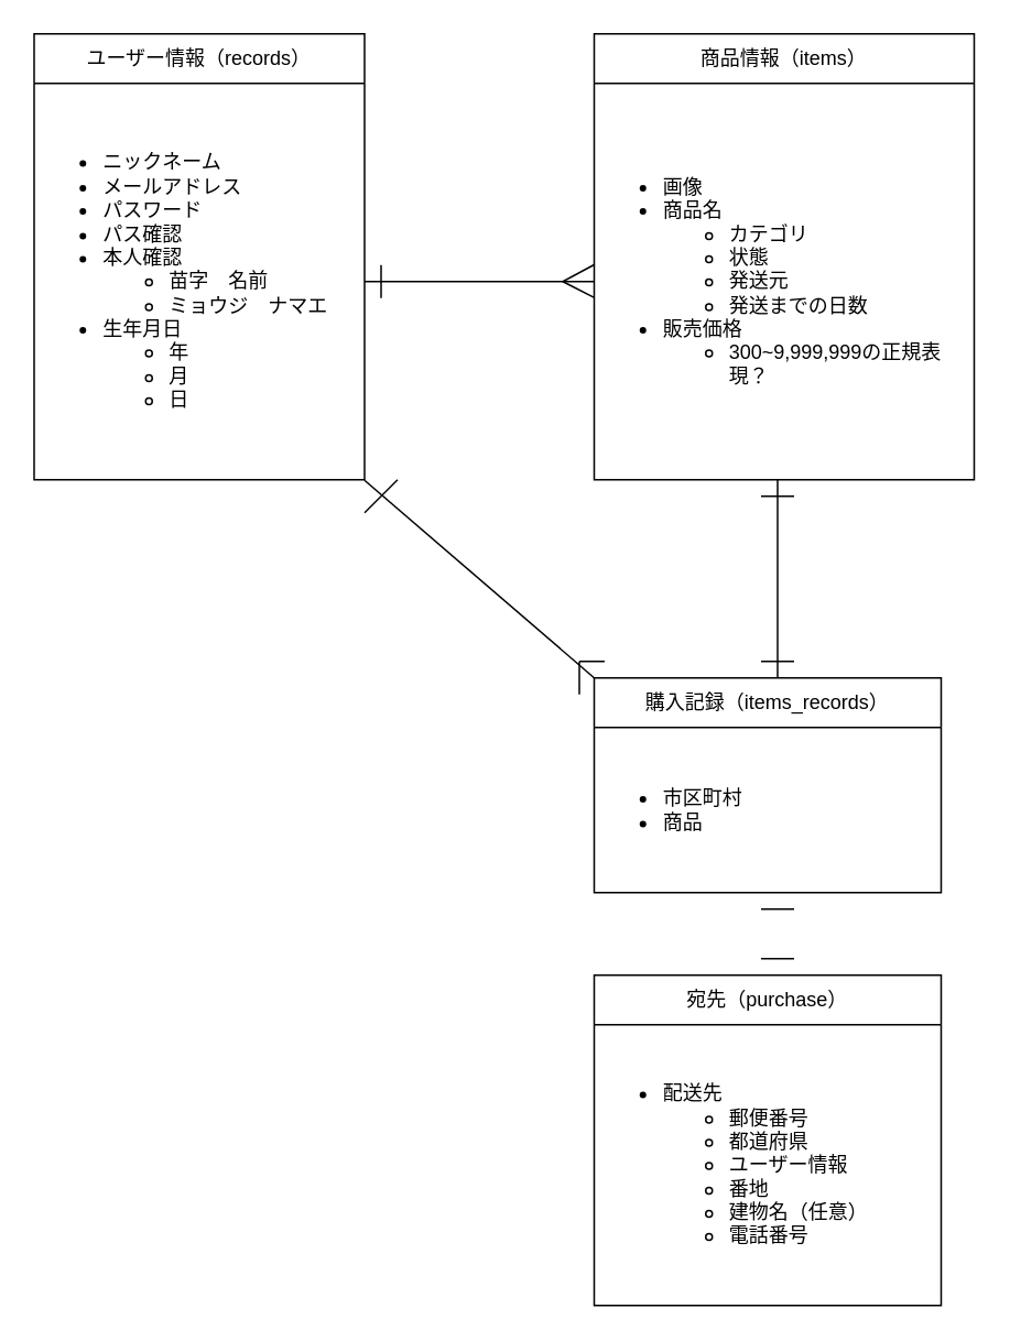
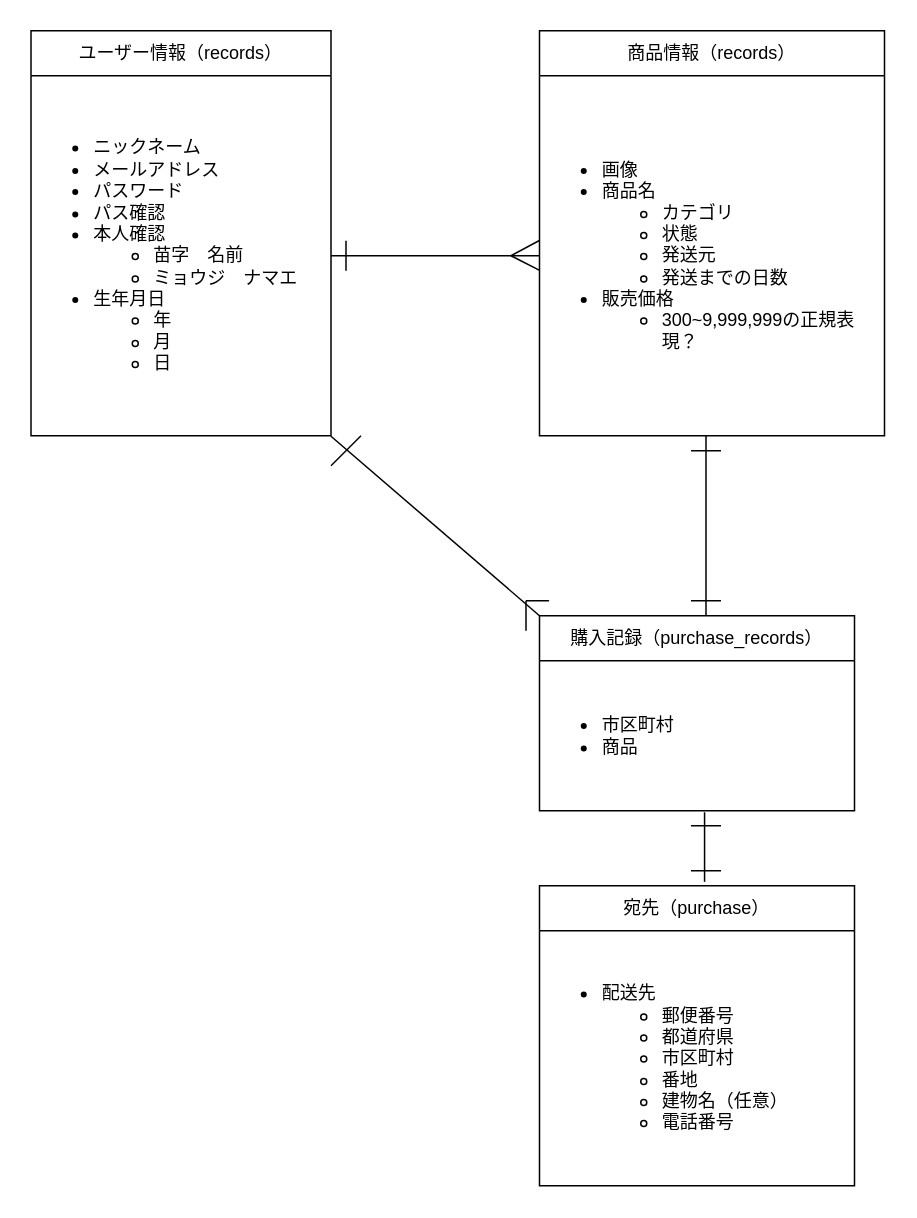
  <mxCell id="0" />
  <mxCell id="1" parent="0" />
  <mxCell id="2" value="ユーザー情報（records）" style="swimlane;fontStyle=0;childLayout=stackLayout;horizontal=1;startSize=30;horizontalStack=0;resizeParent=1;resizeParentMax=0;resizeLast=0;collapsible=1;marginBottom=0;whiteSpace=wrap;html=1;" parent="1" vertex="1"><mxGeometry x="20" y="20" width="200" height="270" as="geometry" /></mxCell>
  <mxCell id="3" value="&lt;ul&gt;&lt;li&gt;ニックネーム&lt;/li&gt;&lt;li&gt;メールアドレス&lt;/li&gt;&lt;li&gt;パスワード&lt;/li&gt;&lt;li&gt;パス確認&lt;/li&gt;&lt;li&gt;本人確認&lt;br&gt;&lt;/li&gt;&lt;ul&gt;&lt;li&gt;苗字　名前&lt;/li&gt;&lt;li&gt;ミョウジ　ナマエ&lt;/li&gt;&lt;/ul&gt;&lt;li&gt;生年月日&lt;br&gt;&lt;/li&gt;&lt;ul&gt;&lt;li&gt;年&lt;/li&gt;&lt;li&gt;月&lt;/li&gt;&lt;li&gt;日&lt;/li&gt;&lt;/ul&gt;&lt;/ul&gt;" style="text;strokeColor=none;fillColor=none;html=1;whiteSpace=wrap;verticalAlign=middle;overflow=hidden;" parent="2" vertex="1"><mxGeometry y="30" width="200" height="240" as="geometry" /></mxCell>
- <mxCell id="4" value="商品情報（items）" style="swimlane;fontStyle=0;childLayout=stackLayout;horizontal=1;startSize=30;horizontalStack=0;resizeParent=1;resizeParentMax=0;resizeLast=0;collapsible=1;marginBottom=0;whiteSpace=wrap;html=1;" parent="1" vertex="1"><mxGeometry x="359" y="20" width="230" height="270" as="geometry" /></mxCell>
+ <mxCell id="4" value="商品情報（records）" style="swimlane;fontStyle=0;childLayout=stackLayout;horizontal=1;startSize=30;horizontalStack=0;resizeParent=1;resizeParentMax=0;resizeLast=0;collapsible=1;marginBottom=0;whiteSpace=wrap;html=1;" parent="1" vertex="1"><mxGeometry x="359" y="20" width="230" height="270" as="geometry" /></mxCell>
  <mxCell id="5" value="&lt;ul&gt;&lt;li&gt;画像&lt;/li&gt;&lt;li&gt;商品名&lt;/li&gt;&lt;ul&gt;&lt;li&gt;カテゴリ&lt;/li&gt;&lt;li&gt;状態&lt;/li&gt;&lt;li&gt;&lt;span style=&quot;background-color: initial;&quot;&gt;発送元&lt;/span&gt;&lt;br&gt;&lt;/li&gt;&lt;li&gt;&lt;span style=&quot;background-color: initial;&quot;&gt;発送までの日数&lt;/span&gt;&lt;br&gt;&lt;/li&gt;&lt;/ul&gt;&lt;li&gt;販売価格&lt;/li&gt;&lt;ul&gt;&lt;li&gt;300~9,999,999の正規表現？&lt;/li&gt;&lt;/ul&gt;&lt;/ul&gt;" style="text;strokeColor=none;fillColor=none;html=1;whiteSpace=wrap;verticalAlign=middle;overflow=hidden;" parent="4" vertex="1"><mxGeometry y="30" width="230" height="240" as="geometry" /></mxCell>
  <mxCell id="6" style="edgeStyle=none;html=1;exitX=1;exitY=0.5;exitDx=0;exitDy=0;" parent="1" source="3" edge="1"><mxGeometry relative="1" as="geometry"><mxPoint x="220" y="170" as="targetPoint" /></mxGeometry></mxCell>
  <mxCell id="7" value="宛先（purchase）" style="swimlane;fontStyle=0;childLayout=stackLayout;horizontal=1;startSize=30;horizontalStack=0;resizeParent=1;resizeParentMax=0;resizeLast=0;collapsible=1;marginBottom=0;whiteSpace=wrap;html=1;" parent="1" vertex="1"><mxGeometry x="359" y="590" width="210" height="200" as="geometry" /></mxCell>
- <mxCell id="8" value="&lt;ul&gt;&lt;li&gt;&lt;span style=&quot;background-color: initial;&quot;&gt;配送先&lt;/span&gt;&lt;br&gt;&lt;/li&gt;&lt;ul&gt;&lt;li&gt;郵便番号&lt;/li&gt;&lt;li&gt;都道府県&lt;/li&gt;&lt;li&gt;ユーザー情報&lt;/li&gt;&lt;li&gt;番地&lt;/li&gt;&lt;li&gt;建物名（任意）&lt;/li&gt;&lt;li&gt;電話番号&lt;/li&gt;&lt;/ul&gt;&lt;/ul&gt;" style="text;strokeColor=none;fillColor=none;html=1;whiteSpace=wrap;verticalAlign=middle;overflow=hidden;" parent="7" vertex="1"><mxGeometry y="30" width="210" height="170" as="geometry" /></mxCell>
- <mxCell id="9" value="購入記録（items_records）" style="swimlane;fontStyle=0;childLayout=stackLayout;horizontal=1;startSize=30;horizontalStack=0;resizeParent=1;resizeParentMax=0;resizeLast=0;collapsible=1;marginBottom=0;whiteSpace=wrap;html=1;" vertex="1" parent="1"><mxGeometry x="359" y="410" width="210" height="130" as="geometry" /></mxCell>
+ <mxCell id="8" value="&lt;ul&gt;&lt;li&gt;&lt;span style=&quot;background-color: initial;&quot;&gt;配送先&lt;/span&gt;&lt;br&gt;&lt;/li&gt;&lt;ul&gt;&lt;li&gt;郵便番号&lt;/li&gt;&lt;li&gt;都道府県&lt;/li&gt;&lt;li&gt;市区町村&lt;/li&gt;&lt;li&gt;番地&lt;/li&gt;&lt;li&gt;建物名（任意）&lt;/li&gt;&lt;li&gt;電話番号&lt;/li&gt;&lt;/ul&gt;&lt;/ul&gt;" style="text;strokeColor=none;fillColor=none;html=1;whiteSpace=wrap;verticalAlign=middle;overflow=hidden;" parent="7" vertex="1"><mxGeometry y="30" width="210" height="170" as="geometry" /></mxCell>
+ <mxCell id="9" value="購入記録（purchase_records）" style="swimlane;fontStyle=0;childLayout=stackLayout;horizontal=1;startSize=30;horizontalStack=0;resizeParent=1;resizeParentMax=0;resizeLast=0;collapsible=1;marginBottom=0;whiteSpace=wrap;html=1;" vertex="1" parent="1"><mxGeometry x="359" y="410" width="210" height="130" as="geometry" /></mxCell>
  <mxCell id="10" value="&lt;ul&gt;&lt;li&gt;市区町村&lt;/li&gt;&lt;li&gt;商品&lt;/li&gt;&lt;/ul&gt;" style="text;strokeColor=none;fillColor=none;html=1;whiteSpace=wrap;verticalAlign=middle;overflow=hidden;" vertex="1" parent="9"><mxGeometry y="30" width="210" height="100" as="geometry" /></mxCell>
  <mxCell id="11" value="" style="endArrow=none;html=1;exitX=1;exitY=0.5;exitDx=0;exitDy=0;entryX=0;entryY=0.5;entryDx=0;entryDy=0;" edge="1" parent="1" source="3" target="5"><mxGeometry width="50" height="50" relative="1" as="geometry"><mxPoint x="360" y="390" as="sourcePoint" /><mxPoint x="410" y="340" as="targetPoint" /></mxGeometry></mxCell>
  <mxCell id="12" value="" style="endArrow=none;html=1;" edge="1" parent="1"><mxGeometry width="50" height="50" relative="1" as="geometry"><mxPoint x="230" y="180" as="sourcePoint" /><mxPoint x="230" y="160" as="targetPoint" /></mxGeometry></mxCell>
  <mxCell id="13" value="" style="endArrow=none;html=1;entryX=0.001;entryY=0.457;entryDx=0;entryDy=0;entryPerimeter=0;" edge="1" parent="1" target="5"><mxGeometry width="50" height="50" relative="1" as="geometry"><mxPoint x="340" y="170" as="sourcePoint" /><mxPoint x="410" y="340" as="targetPoint" /></mxGeometry></mxCell>
  <mxCell id="14" value="" style="endArrow=none;html=1;exitX=-0.001;exitY=0.54;exitDx=0;exitDy=0;exitPerimeter=0;" edge="1" parent="1" source="5"><mxGeometry width="50" height="50" relative="1" as="geometry"><mxPoint x="340" y="240" as="sourcePoint" /><mxPoint x="340" y="170" as="targetPoint" /></mxGeometry></mxCell>
  <mxCell id="15" style="edgeStyle=none;html=1;exitX=1;exitY=0.5;exitDx=0;exitDy=0;" edge="1" parent="1"><mxGeometry relative="1" as="geometry"><mxPoint x="220" y="290.32" as="targetPoint" /><mxPoint x="220" y="290.32" as="sourcePoint" /></mxGeometry></mxCell>
  <mxCell id="16" value="" style="endArrow=none;html=1;exitX=1;exitY=0.5;exitDx=0;exitDy=0;entryX=0;entryY=0;entryDx=0;entryDy=0;" edge="1" parent="1" target="9"><mxGeometry width="50" height="50" relative="1" as="geometry"><mxPoint x="220" y="290.32" as="sourcePoint" /><mxPoint x="359" y="290.32" as="targetPoint" /></mxGeometry></mxCell>
  <mxCell id="17" value="" style="endArrow=none;html=1;" edge="1" parent="1"><mxGeometry width="50" height="50" relative="1" as="geometry"><mxPoint x="220" y="310" as="sourcePoint" /><mxPoint x="240" y="290" as="targetPoint" /></mxGeometry></mxCell>
  <mxCell id="18" value="" style="endArrow=none;html=1;" edge="1" parent="1"><mxGeometry width="50" height="50" relative="1" as="geometry"><mxPoint x="350" y="420" as="sourcePoint" /><mxPoint x="350" y="400" as="targetPoint" /></mxGeometry></mxCell>
  <mxCell id="19" value="" style="endArrow=none;html=1;" edge="1" parent="1"><mxGeometry width="50" height="50" relative="1" as="geometry"><mxPoint x="350" y="400" as="sourcePoint" /><mxPoint x="350" y="400" as="targetPoint" /><Array as="points"><mxPoint x="370" y="400" /></Array></mxGeometry></mxCell>
  <mxCell id="20" value="" style="endArrow=none;html=1;entryX=0.5;entryY=1;entryDx=0;entryDy=0;" edge="1" parent="1"><mxGeometry width="50" height="50" relative="1" as="geometry"><mxPoint x="470" y="410" as="sourcePoint" /><mxPoint x="470" y="290" as="targetPoint" /></mxGeometry></mxCell>
  <mxCell id="21" value="" style="endArrow=none;html=1;" edge="1" parent="1"><mxGeometry width="50" height="50" relative="1" as="geometry"><mxPoint x="460" y="300" as="sourcePoint" /><mxPoint x="480" y="300" as="targetPoint" /></mxGeometry></mxCell>
  <mxCell id="22" value="" style="endArrow=none;html=1;" edge="1" parent="1"><mxGeometry width="50" height="50" relative="1" as="geometry"><mxPoint x="460" y="400" as="sourcePoint" /><mxPoint x="480" y="400" as="targetPoint" /></mxGeometry></mxCell>
+ <mxCell id="23" value="" style="endArrow=none;html=1;entryX=0.524;entryY=1.01;entryDx=0;entryDy=0;exitX=0.524;exitY=-0.013;exitDx=0;exitDy=0;exitPerimeter=0;entryPerimeter=0;" edge="1" parent="1" source="7" target="10"><mxGeometry width="50" height="50" relative="1" as="geometry"><mxPoint x="330" y="540" as="sourcePoint" /><mxPoint x="380" y="490" as="targetPoint" /></mxGeometry></mxCell>
  <mxCell id="24" value="" style="endArrow=none;html=1;" edge="1" parent="1"><mxGeometry width="50" height="50" relative="1" as="geometry"><mxPoint x="460" y="550" as="sourcePoint" /><mxPoint x="480" y="550" as="targetPoint" /></mxGeometry></mxCell>
  <mxCell id="25" value="" style="endArrow=none;html=1;" edge="1" parent="1"><mxGeometry width="50" height="50" relative="1" as="geometry"><mxPoint x="460" y="580" as="sourcePoint" /><mxPoint x="480" y="580" as="targetPoint" /></mxGeometry></mxCell>
